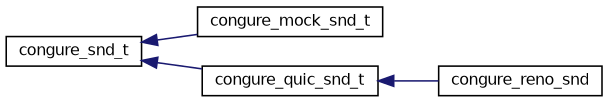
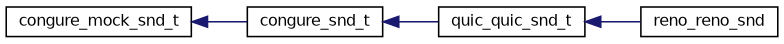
  digraph {
    rankdir=LR
    node [color=black fillcolor=white fontname=Helvetica fontsize=10 shape=record style=filled]
    edge [color=midnightblue dir=back fontname=Helvetica fontsize=10 labelfontname=Helvetica labelfontsize=10 style=solid]
    n1 [height=0.2 label=congure_snd_t width=0.4]
    n2 [height=0.2 label=congure_mock_snd_t width=0.4]
-   n3 [height=0.2 label=congure_quic_snd_t width=0.4]
-   n4 [height=0.2 label=congure_reno_snd width=0.4]
-   n1 -> n2
+   n3 [height=0.2 label=quic_quic_snd_t width=0.4]
+   n4 [height=0.2 label=reno_reno_snd width=0.4]
+   n2 -> n1
    n1 -> n3
    n3 -> n4
  }
